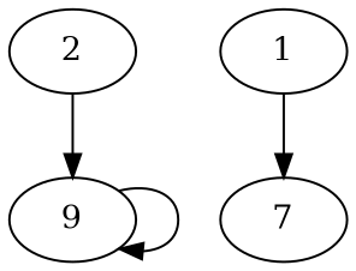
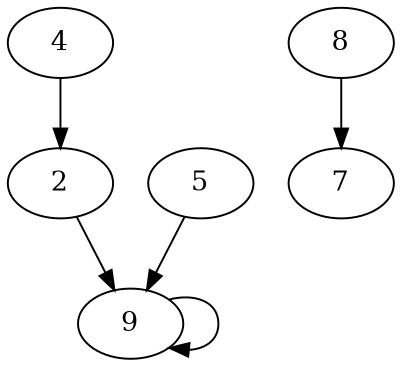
  digraph {
    9 [height=0.5 width=0.75]
    7 [height=0.5 width=0.75]
    n3 [height=0.5 label=2 width=0.75]
-   8 [height=0.5 width=0.75 label=1]
+   5 [height=0.5 width=0.75]
+   4 [height=0.5 width=0.75]
+   8 [height=0.5 width=0.75]
    9 -> 9
    n3 -> 9
+   5 -> 9
+   4 -> n3
    8 -> 7
  }
